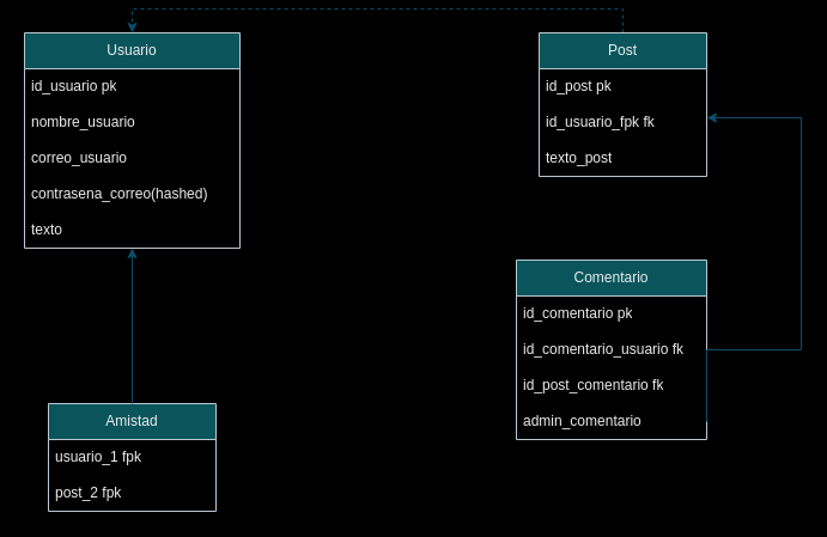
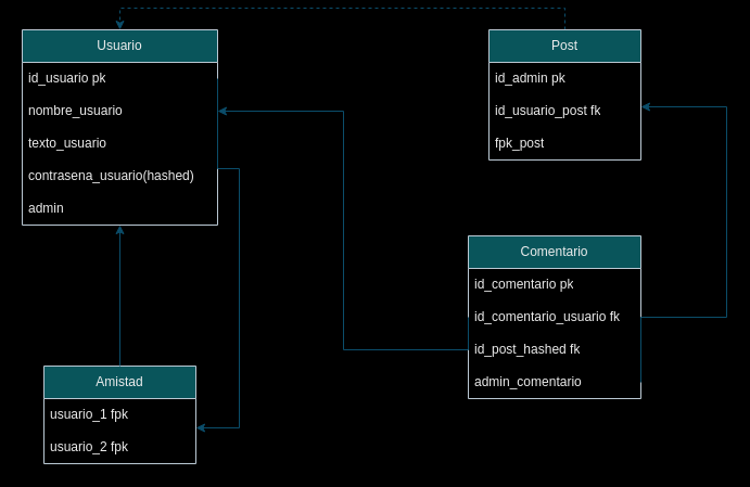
  <mxCell id="0" />
  <mxCell id="1" parent="0" />
  <mxCell id="2" value="Usuario" style="swimlane;fontStyle=0;childLayout=stackLayout;horizontal=1;startSize=30;horizontalStack=0;resizeParent=1;resizeParentMax=0;resizeLast=0;collapsible=1;marginBottom=0;whiteSpace=wrap;html=1;labelBackgroundColor=none;fillColor=#09555B;strokeColor=#BAC8D3;fontColor=#EEEEEE;" vertex="1" parent="1"><mxGeometry x="20" y="20" width="180" height="180" as="geometry" /></mxCell>
  <mxCell id="3" value="id_usuario pk" style="text;strokeColor=none;fillColor=none;align=left;verticalAlign=middle;spacingLeft=4;spacingRight=4;overflow=hidden;points=[[0,0.5],[1,0.5]];portConstraint=eastwest;rotatable=0;whiteSpace=wrap;html=1;labelBackgroundColor=none;fontColor=#EEEEEE;" vertex="1" parent="2"><mxGeometry y="30" width="180" height="30" as="geometry" /></mxCell>
  <mxCell id="4" value="nombre_usuario" style="text;strokeColor=none;fillColor=none;align=left;verticalAlign=middle;spacingLeft=4;spacingRight=4;overflow=hidden;points=[[0,0.5],[1,0.5]];portConstraint=eastwest;rotatable=0;whiteSpace=wrap;html=1;labelBackgroundColor=none;fontColor=#EEEEEE;" vertex="1" parent="2"><mxGeometry y="60" width="180" height="30" as="geometry" /></mxCell>
- <mxCell id="5" value="correo_usuario" style="text;strokeColor=none;fillColor=none;align=left;verticalAlign=middle;spacingLeft=4;spacingRight=4;overflow=hidden;points=[[0,0.5],[1,0.5]];portConstraint=eastwest;rotatable=0;whiteSpace=wrap;html=1;labelBackgroundColor=none;fontColor=#EEEEEE;" vertex="1" parent="2"><mxGeometry y="90" width="180" height="30" as="geometry" /></mxCell>
- <mxCell id="6" value="contrasena_correo(hashed)" style="text;strokeColor=none;fillColor=none;align=left;verticalAlign=middle;spacingLeft=4;spacingRight=4;overflow=hidden;points=[[0,0.5],[1,0.5]];portConstraint=eastwest;rotatable=0;whiteSpace=wrap;html=1;labelBackgroundColor=none;fontColor=#EEEEEE;" vertex="1" parent="2"><mxGeometry y="120" width="180" height="30" as="geometry" /></mxCell>
- <mxCell id="7" value="texto" style="text;strokeColor=none;fillColor=none;align=left;verticalAlign=middle;spacingLeft=4;spacingRight=4;overflow=hidden;points=[[0,0.5],[1,0.5]];portConstraint=eastwest;rotatable=0;whiteSpace=wrap;html=1;labelBackgroundColor=none;fontColor=#EEEEEE;" vertex="1" parent="2"><mxGeometry y="150" width="180" height="30" as="geometry" /></mxCell>
+ <mxCell id="5" value="texto_usuario" style="text;strokeColor=none;fillColor=none;align=left;verticalAlign=middle;spacingLeft=4;spacingRight=4;overflow=hidden;points=[[0,0.5],[1,0.5]];portConstraint=eastwest;rotatable=0;whiteSpace=wrap;html=1;labelBackgroundColor=none;fontColor=#EEEEEE;" vertex="1" parent="2"><mxGeometry y="90" width="180" height="30" as="geometry" /></mxCell>
+ <mxCell id="6" value="contrasena_usuario(hashed)" style="text;strokeColor=none;fillColor=none;align=left;verticalAlign=middle;spacingLeft=4;spacingRight=4;overflow=hidden;points=[[0,0.5],[1,0.5]];portConstraint=eastwest;rotatable=0;whiteSpace=wrap;html=1;labelBackgroundColor=none;fontColor=#EEEEEE;" vertex="1" parent="2"><mxGeometry y="120" width="180" height="30" as="geometry" /></mxCell>
+ <mxCell id="7" value="admin" style="text;strokeColor=none;fillColor=none;align=left;verticalAlign=middle;spacingLeft=4;spacingRight=4;overflow=hidden;points=[[0,0.5],[1,0.5]];portConstraint=eastwest;rotatable=0;whiteSpace=wrap;html=1;labelBackgroundColor=none;fontColor=#EEEEEE;" vertex="1" parent="2"><mxGeometry y="150" width="180" height="30" as="geometry" /></mxCell>
  <mxCell id="8" value="Amistad" style="swimlane;fontStyle=0;childLayout=stackLayout;horizontal=1;startSize=30;horizontalStack=0;resizeParent=1;resizeParentMax=0;resizeLast=0;collapsible=1;marginBottom=0;whiteSpace=wrap;html=1;labelBackgroundColor=none;fillColor=#09555B;strokeColor=#BAC8D3;fontColor=#EEEEEE;" vertex="1" parent="1"><mxGeometry x="40" y="330" width="140" height="90" as="geometry" /></mxCell>
  <mxCell id="9" value="usuario_1 fpk" style="text;strokeColor=none;fillColor=none;align=left;verticalAlign=middle;spacingLeft=4;spacingRight=4;overflow=hidden;points=[[0,0.5],[1,0.5]];portConstraint=eastwest;rotatable=0;whiteSpace=wrap;html=1;labelBackgroundColor=none;fontColor=#EEEEEE;" vertex="1" parent="8"><mxGeometry y="30" width="140" height="30" as="geometry" /></mxCell>
- <mxCell id="10" value="post_2 fpk" style="text;strokeColor=none;fillColor=none;align=left;verticalAlign=middle;spacingLeft=4;spacingRight=4;overflow=hidden;points=[[0,0.5],[1,0.5]];portConstraint=eastwest;rotatable=0;whiteSpace=wrap;html=1;labelBackgroundColor=none;fontColor=#EEEEEE;" vertex="1" parent="8"><mxGeometry y="60" width="140" height="30" as="geometry" /></mxCell>
+ <mxCell id="10" value="usuario_2 fpk" style="text;strokeColor=none;fillColor=none;align=left;verticalAlign=middle;spacingLeft=4;spacingRight=4;overflow=hidden;points=[[0,0.5],[1,0.5]];portConstraint=eastwest;rotatable=0;whiteSpace=wrap;html=1;labelBackgroundColor=none;fontColor=#EEEEEE;" vertex="1" parent="8"><mxGeometry y="60" width="140" height="30" as="geometry" /></mxCell>
+ <mxCell id="11" style="edgeStyle=orthogonalEdgeStyle;rounded=0;orthogonalLoop=1;jettySize=auto;html=1;exitX=1;exitY=0.5;exitDx=0;exitDy=0;entryX=1;entryY=0.9;entryDx=0;entryDy=0;entryPerimeter=0;labelBackgroundColor=none;strokeColor=#0B4D6A;fontColor=default;" edge="1" parent="1" source="3" target="9"><mxGeometry relative="1" as="geometry"><Array as="points"><mxPoint x="200" y="148" /><mxPoint x="220" y="148" /><mxPoint x="220" y="387" /></Array></mxGeometry></mxCell>
  <mxCell id="12" style="edgeStyle=orthogonalEdgeStyle;rounded=0;orthogonalLoop=1;jettySize=auto;html=1;exitX=0.5;exitY=0;exitDx=0;exitDy=0;entryX=0.5;entryY=0;entryDx=0;entryDy=0;labelBackgroundColor=none;strokeColor=#0B4D6A;fontColor=default;dashed=1;" edge="1" parent="1" source="13" target="2"><mxGeometry relative="1" as="geometry" /></mxCell>
  <mxCell id="13" value="Post" style="swimlane;fontStyle=0;childLayout=stackLayout;horizontal=1;startSize=30;horizontalStack=0;resizeParent=1;resizeParentMax=0;resizeLast=0;collapsible=1;marginBottom=0;whiteSpace=wrap;html=1;labelBackgroundColor=none;fillColor=#09555B;strokeColor=#BAC8D3;fontColor=#EEEEEE;" vertex="1" parent="1"><mxGeometry x="450" y="20" width="140" height="120" as="geometry" /></mxCell>
- <mxCell id="14" value="id_post pk" style="text;strokeColor=none;fillColor=none;align=left;verticalAlign=middle;spacingLeft=4;spacingRight=4;overflow=hidden;points=[[0,0.5],[1,0.5]];portConstraint=eastwest;rotatable=0;whiteSpace=wrap;html=1;labelBackgroundColor=none;fontColor=#EEEEEE;" vertex="1" parent="13"><mxGeometry y="30" width="140" height="30" as="geometry" /></mxCell>
- <mxCell id="15" value="id_usuario_fpk fk" style="text;strokeColor=none;fillColor=none;align=left;verticalAlign=middle;spacingLeft=4;spacingRight=4;overflow=hidden;points=[[0,0.5],[1,0.5]];portConstraint=eastwest;rotatable=0;whiteSpace=wrap;html=1;labelBackgroundColor=none;fontColor=#EEEEEE;" vertex="1" parent="13"><mxGeometry y="60" width="140" height="30" as="geometry" /></mxCell>
- <mxCell id="16" value="texto_post" style="text;strokeColor=none;fillColor=none;align=left;verticalAlign=middle;spacingLeft=4;spacingRight=4;overflow=hidden;points=[[0,0.5],[1,0.5]];portConstraint=eastwest;rotatable=0;whiteSpace=wrap;html=1;labelBackgroundColor=none;fontColor=#EEEEEE;" vertex="1" parent="13"><mxGeometry y="90" width="140" height="30" as="geometry" /></mxCell>
+ <mxCell id="14" value="id_admin pk" style="text;strokeColor=none;fillColor=none;align=left;verticalAlign=middle;spacingLeft=4;spacingRight=4;overflow=hidden;points=[[0,0.5],[1,0.5]];portConstraint=eastwest;rotatable=0;whiteSpace=wrap;html=1;labelBackgroundColor=none;fontColor=#EEEEEE;" vertex="1" parent="13"><mxGeometry y="30" width="140" height="30" as="geometry" /></mxCell>
+ <mxCell id="15" value="id_usuario_post fk" style="text;strokeColor=none;fillColor=none;align=left;verticalAlign=middle;spacingLeft=4;spacingRight=4;overflow=hidden;points=[[0,0.5],[1,0.5]];portConstraint=eastwest;rotatable=0;whiteSpace=wrap;html=1;labelBackgroundColor=none;fontColor=#EEEEEE;" vertex="1" parent="13"><mxGeometry y="60" width="140" height="30" as="geometry" /></mxCell>
+ <mxCell id="16" value="fpk_post" style="text;strokeColor=none;fillColor=none;align=left;verticalAlign=middle;spacingLeft=4;spacingRight=4;overflow=hidden;points=[[0,0.5],[1,0.5]];portConstraint=eastwest;rotatable=0;whiteSpace=wrap;html=1;labelBackgroundColor=none;fontColor=#EEEEEE;" vertex="1" parent="13"><mxGeometry y="90" width="140" height="30" as="geometry" /></mxCell>
  <mxCell id="17" style="edgeStyle=orthogonalEdgeStyle;rounded=0;orthogonalLoop=1;jettySize=auto;html=1;exitX=0.5;exitY=0;exitDx=0;exitDy=0;labelBackgroundColor=none;strokeColor=#0B4D6A;fontColor=default;" edge="1" parent="1" source="8"><mxGeometry relative="1" as="geometry"><mxPoint x="110" y="200" as="targetPoint" /></mxGeometry></mxCell>
  <mxCell id="18" value="Comentario" style="swimlane;fontStyle=0;childLayout=stackLayout;horizontal=1;startSize=30;horizontalStack=0;resizeParent=1;resizeParentMax=0;resizeLast=0;collapsible=1;marginBottom=0;whiteSpace=wrap;html=1;strokeColor=#BAC8D3;fontColor=#EEEEEE;fillColor=#09555B;" vertex="1" parent="1"><mxGeometry x="431" y="210" width="159" height="150" as="geometry" /></mxCell>
  <mxCell id="19" value="id_comentario pk" style="text;strokeColor=none;fillColor=none;align=left;verticalAlign=middle;spacingLeft=4;spacingRight=4;overflow=hidden;points=[[0,0.5],[1,0.5]];portConstraint=eastwest;rotatable=0;whiteSpace=wrap;html=1;fontColor=#EEEEEE;" vertex="1" parent="18"><mxGeometry y="30" width="159" height="30" as="geometry" /></mxCell>
  <mxCell id="20" value="id_comentario_usuario fk" style="text;strokeColor=none;fillColor=none;align=left;verticalAlign=middle;spacingLeft=4;spacingRight=4;overflow=hidden;points=[[0,0.5],[1,0.5]];portConstraint=eastwest;rotatable=0;whiteSpace=wrap;html=1;fontColor=#EEEEEE;" vertex="1" parent="18"><mxGeometry y="60" width="159" height="30" as="geometry" /></mxCell>
- <mxCell id="21" value="id_post_comentario fk" style="text;strokeColor=none;fillColor=none;align=left;verticalAlign=middle;spacingLeft=4;spacingRight=4;overflow=hidden;points=[[0,0.5],[1,0.5]];portConstraint=eastwest;rotatable=0;whiteSpace=wrap;html=1;fontColor=#EEEEEE;" vertex="1" parent="18"><mxGeometry y="90" width="159" height="30" as="geometry" /></mxCell>
+ <mxCell id="21" value="id_post_hashed fk" style="text;strokeColor=none;fillColor=none;align=left;verticalAlign=middle;spacingLeft=4;spacingRight=4;overflow=hidden;points=[[0,0.5],[1,0.5]];portConstraint=eastwest;rotatable=0;whiteSpace=wrap;html=1;fontColor=#EEEEEE;" vertex="1" parent="18"><mxGeometry y="90" width="159" height="30" as="geometry" /></mxCell>
  <mxCell id="22" value="admin_comentario" style="text;strokeColor=none;fillColor=none;align=left;verticalAlign=middle;spacingLeft=4;spacingRight=4;overflow=hidden;points=[[0,0.5],[1,0.5]];portConstraint=eastwest;rotatable=0;whiteSpace=wrap;html=1;fontColor=#EEEEEE;" vertex="1" parent="18"><mxGeometry y="120" width="159" height="30" as="geometry" /></mxCell>
  <mxCell id="23" style="edgeStyle=orthogonalEdgeStyle;rounded=0;orthogonalLoop=1;jettySize=auto;html=1;exitX=1;exitY=0.5;exitDx=0;exitDy=0;entryX=1;entryY=0.367;entryDx=0;entryDy=0;entryPerimeter=0;strokeColor=#0B4D6A;" edge="1" parent="1" target="15"><mxGeometry relative="1" as="geometry"><mxPoint x="590" y="345" as="sourcePoint" /><Array as="points"><mxPoint x="590" y="285" /><mxPoint x="669" y="285" /><mxPoint x="669" y="91" /></Array></mxGeometry></mxCell>
+ <mxCell id="24" style="edgeStyle=orthogonalEdgeStyle;rounded=0;orthogonalLoop=1;jettySize=auto;html=1;exitX=0;exitY=0.5;exitDx=0;exitDy=0;entryX=1;entryY=0.5;entryDx=0;entryDy=0;strokeColor=#0B4D6A;" edge="1" parent="1" source="20" target="4"><mxGeometry relative="1" as="geometry"><Array as="points"><mxPoint x="431" y="315" /><mxPoint x="316" y="315" /><mxPoint x="316" y="95" /></Array></mxGeometry></mxCell>
